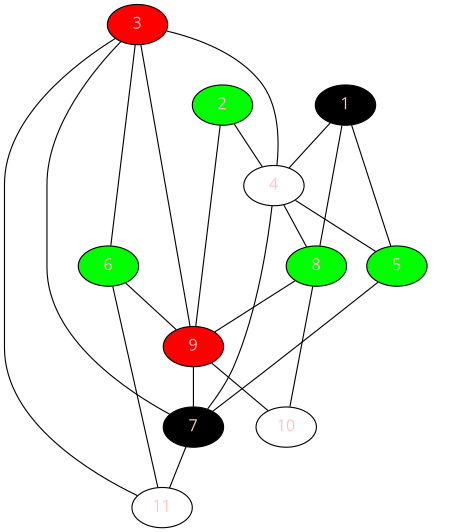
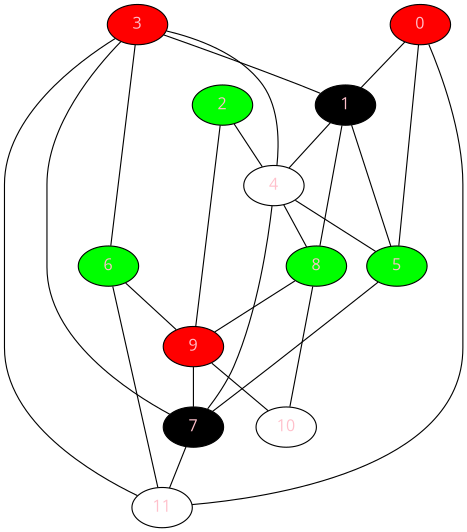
  strict graph {
    fontname="Open Sans"
    node [fillcolor=green fontcolor=pink fontname="Open Sans" style=filled]
    edge [fontname="Open Sans"]
+   0 [fillcolor=red]
    1 [fillcolor=black]
    5
    11 [fillcolor=white]
    4 [fillcolor=white]
    8
    7 [fillcolor=black]
    9 [fillcolor=red]
    10 [fillcolor=white]
    2
    3 [fillcolor=red]
    6
+   0 -- 1
+   0 -- 5
+   0 -- 11
    1 -- 5
    1 -- 4
    1 -- 8
    5 -- 7
    4 -- 5
    4 -- 8
    4 -- 7
    8 -- 9
    8 -- 10
    7 -- 11
    9 -- 7
    9 -- 10
    2 -- 4
    2 -- 9
    3 -- 11
    3 -- 4
    3 -- 7
-   3 -- 9
+   3 -- 1
    3 -- 6
    6 -- 11
    6 -- 9
  }
